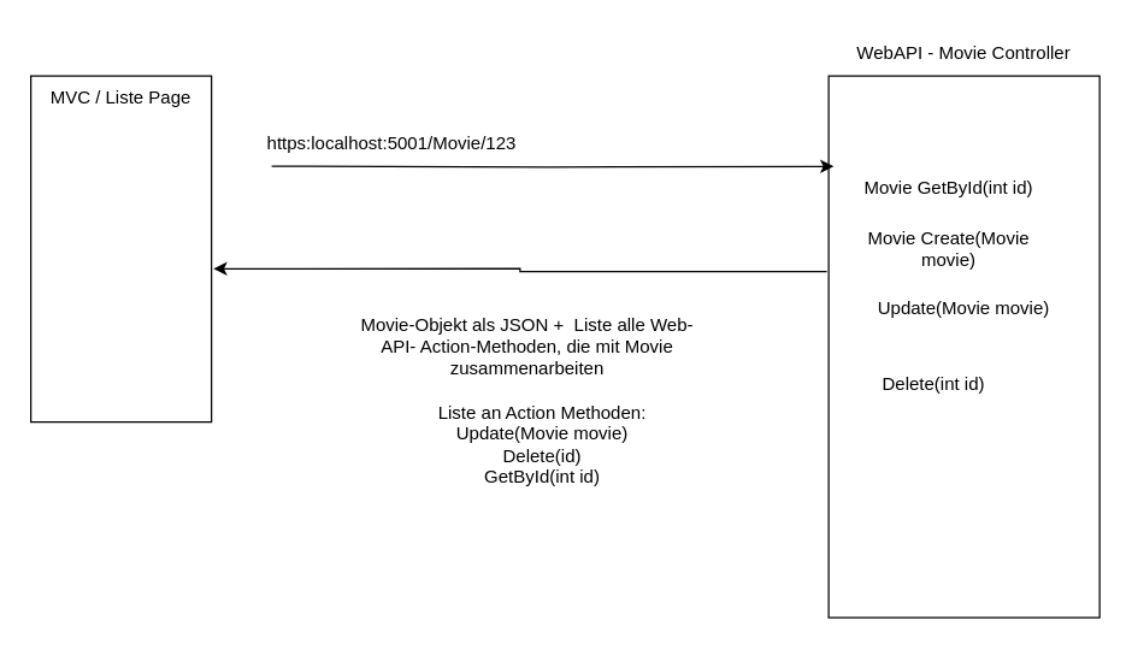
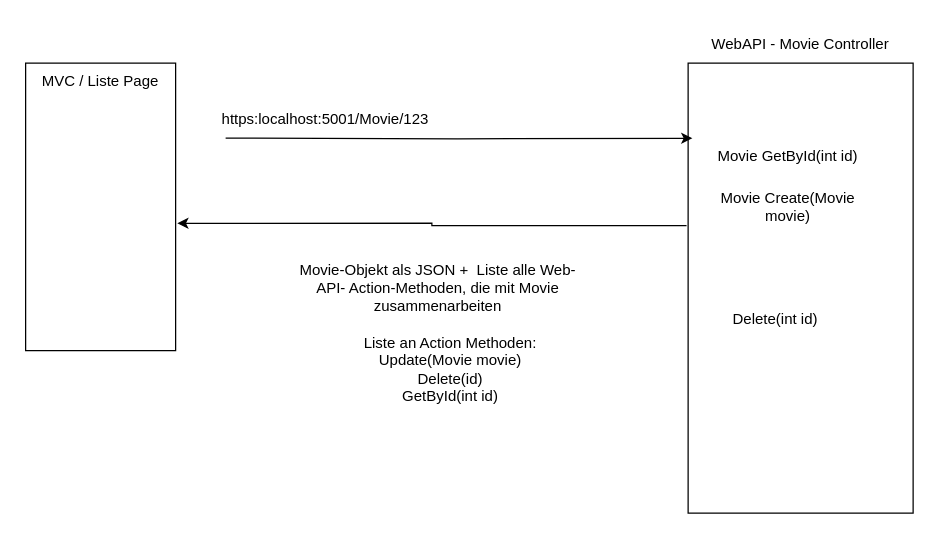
  <mxCell id="0" />
  <mxCell id="1" parent="0" />
  <mxCell id="2" value="" style="rounded=0;whiteSpace=wrap;html=1;" vertex="1" parent="1"><mxGeometry x="550" y="50" width="180" height="360" as="geometry" /></mxCell>
  <mxCell id="3" value="WebAPI - Movie Controller" style="text;html=1;strokeColor=none;fillColor=none;align=center;verticalAlign=middle;whiteSpace=wrap;rounded=0;" vertex="1" parent="1"><mxGeometry x="550" y="20" width="180" height="30" as="geometry" /></mxCell>
  <mxCell id="4" value="Movie GetById(int id)" style="text;html=1;strokeColor=none;fillColor=none;align=center;verticalAlign=middle;whiteSpace=wrap;rounded=0;" vertex="1" parent="1"><mxGeometry x="560" y="110" width="140" height="30" as="geometry" /></mxCell>
  <mxCell id="5" value="Movie Create(Movie movie)" style="text;html=1;strokeColor=none;fillColor=none;align=center;verticalAlign=middle;whiteSpace=wrap;rounded=0;" vertex="1" parent="1"><mxGeometry x="560" y="150" width="140" height="30" as="geometry" /></mxCell>
- <mxCell id="6" value="Update(Movie movie)" style="text;html=1;strokeColor=none;fillColor=none;align=center;verticalAlign=middle;whiteSpace=wrap;rounded=0;" vertex="1" parent="1"><mxGeometry x="570" y="190" width="140" height="30" as="geometry" /></mxCell>
  <mxCell id="7" value="Delete(int id)" style="text;html=1;strokeColor=none;fillColor=none;align=center;verticalAlign=middle;whiteSpace=wrap;rounded=0;" vertex="1" parent="1"><mxGeometry x="550" y="240" width="140" height="30" as="geometry" /></mxCell>
  <mxCell id="8" value="" style="rounded=0;whiteSpace=wrap;html=1;" vertex="1" parent="1"><mxGeometry x="20" y="50" width="120" height="230" as="geometry" /></mxCell>
  <mxCell id="9" value="MVC / Liste Page" style="text;html=1;strokeColor=none;fillColor=none;align=center;verticalAlign=middle;whiteSpace=wrap;rounded=0;" vertex="1" parent="1"><mxGeometry x="20" y="50" width="120" height="30" as="geometry" /></mxCell>
  <mxCell id="10" value="" style="endArrow=classic;html=1;rounded=0;edgeStyle=orthogonalEdgeStyle;entryX=0.019;entryY=0.167;entryDx=0;entryDy=0;entryPerimeter=0;" edge="1" parent="1" target="2"><mxGeometry width="50" height="50" relative="1" as="geometry"><mxPoint x="180" y="110" as="sourcePoint" /><mxPoint x="410" y="150" as="targetPoint" /></mxGeometry></mxCell>
  <mxCell id="11" value="https:localhost:5001/Movie/123" style="text;html=1;strokeColor=none;fillColor=none;align=center;verticalAlign=middle;whiteSpace=wrap;rounded=0;" vertex="1" parent="1"><mxGeometry x="230" y="80" width="60" height="30" as="geometry" /></mxCell>
  <mxCell id="12" value="" style="endArrow=classic;html=1;rounded=0;edgeStyle=orthogonalEdgeStyle;entryX=1.011;entryY=0.557;entryDx=0;entryDy=0;entryPerimeter=0;exitX=-0.007;exitY=0.361;exitDx=0;exitDy=0;exitPerimeter=0;" edge="1" parent="1" source="2" target="8"><mxGeometry width="50" height="50" relative="1" as="geometry"><mxPoint x="360" y="200" as="sourcePoint" /><mxPoint x="410" y="150" as="targetPoint" /></mxGeometry></mxCell>
  <mxCell id="13" value="Movie-Objekt als JSON +&amp;nbsp; Liste alle Web-API- Action-Methoden, die mit Movie zusammenarbeiten" style="text;html=1;strokeColor=none;fillColor=none;align=center;verticalAlign=middle;whiteSpace=wrap;rounded=0;" vertex="1" parent="1"><mxGeometry x="230" y="190" width="240" height="80" as="geometry" /></mxCell>
  <mxCell id="14" value="Liste an Action Methoden:&lt;br&gt;Update(Movie movie)&lt;br&gt;Delete(id)&lt;br&gt;GetById(int id)" style="text;html=1;strokeColor=none;fillColor=none;align=center;verticalAlign=middle;whiteSpace=wrap;rounded=0;" vertex="1" parent="1"><mxGeometry x="220" y="280" width="280" height="30" as="geometry" /></mxCell>
